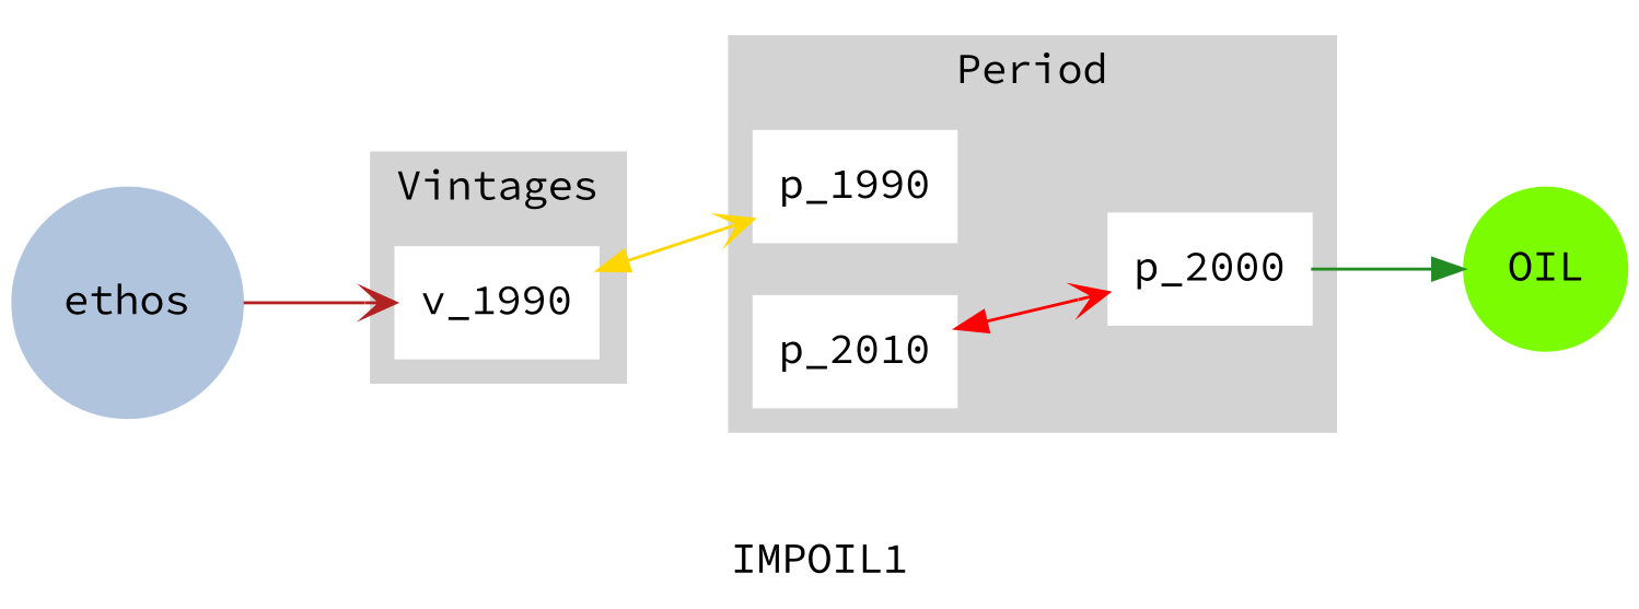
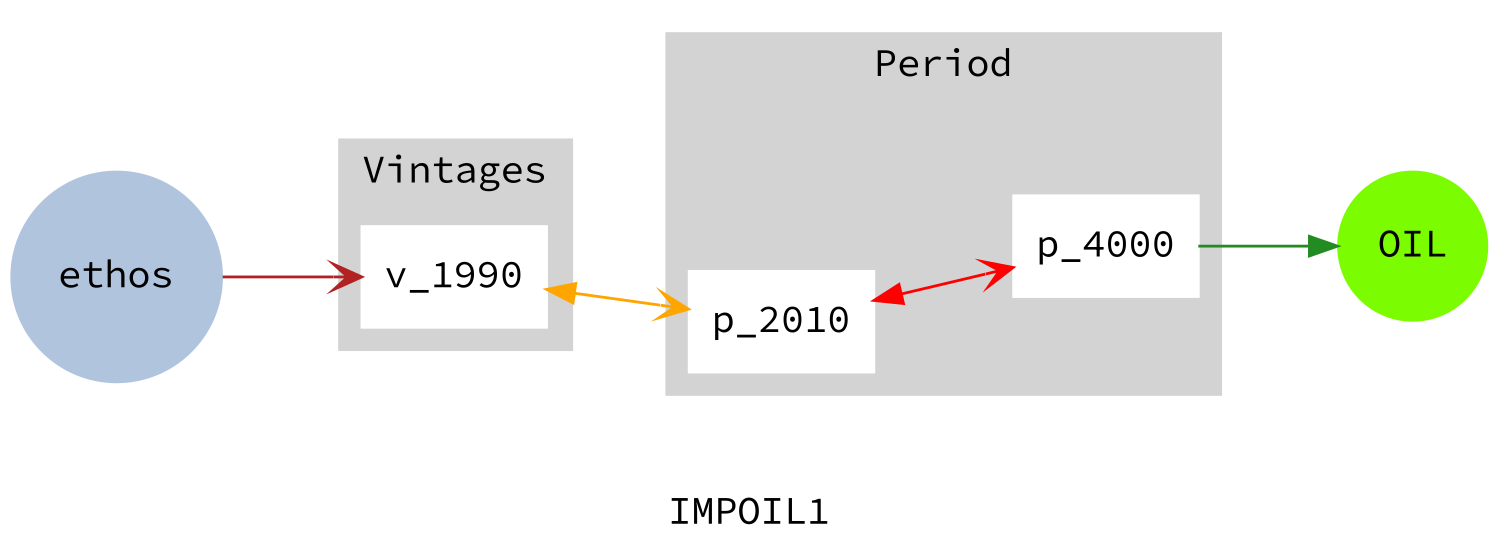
  strict digraph {
    color=black
    compound=True
    concentrate=True
    fontname="Source Code Pro"
    label=IMPOIL1
    rankdir=LR
    splines=False
    node [color=white fontname="Source Code Pro" shape=box style=filled]
    edge [arrowhead=vee decorate=True dir=both fontname="Source Code Pro" fontsize=8 labelfloat=false labelfontcolor=lightgreen weight=0.5]
    v_1990
-   p_1990
-   p_2000
+   p_2000 [label=p_4000]
    p_2010
    OIL [color=lawngreen shape=circle]
    ethos [color=lightsteelblue shape=circle]
    subgraph cluster_1 {
      color=lightgrey
      label=Period
      style=filled
-     p_1990
      p_2000
      p_2010
    }
    subgraph cluster_2 {
      color=lightgrey
      label=Vintages
      style=filled
      v_1990
    }
    subgraph sub_3 {
      OIL
      ethos
    }
    subgraph sub_4 {
      v_1990
      p_2000
      OIL
      ethos
    }
    subgraph sub_5 {
      v_1990
-     p_1990
      p_2000
      p_2010
    }
-   v_1990 -> p_1990 [color=gold label="   "]
+   v_1990 -> p_2010 [color=orange label="   "]
    p_2000 -> OIL [arrowhead=normal color=forestgreen dir=forward label="   "]
    p_2010 -> p_2000 [color=red label="   "]
    ethos -> v_1990 [color=firebrick dir=forward label="   "]
  }
